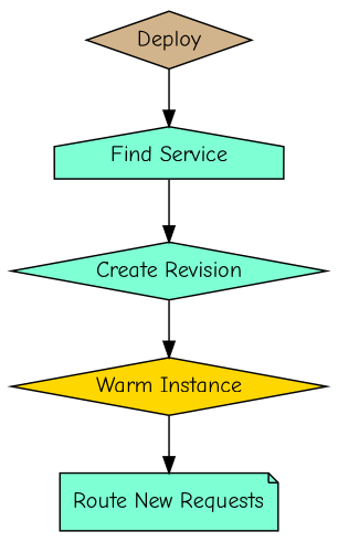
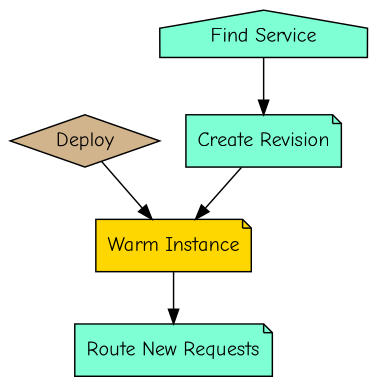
  digraph {
    fontname="Comic Neue"
    node [fillcolor=aquamarine fontname="Comic Neue" shape=diamond style=filled]
    edge [fontname="Comic Neue"]
    Deploy [fillcolor=tan]
    "Find Service" [shape=house]
-   "Create Revision"
-   "Warm Instance" [fillcolor=gold]
+   "Create Revision" [shape=note]
+   "Warm Instance" [fillcolor=gold shape=note]
    "Route New Requests" [shape=note]
-   Deploy -> "Find Service"
+   Deploy -> "Warm Instance"
    "Find Service" -> "Create Revision"
    "Create Revision" -> "Warm Instance"
    "Warm Instance" -> "Route New Requests"
  }
